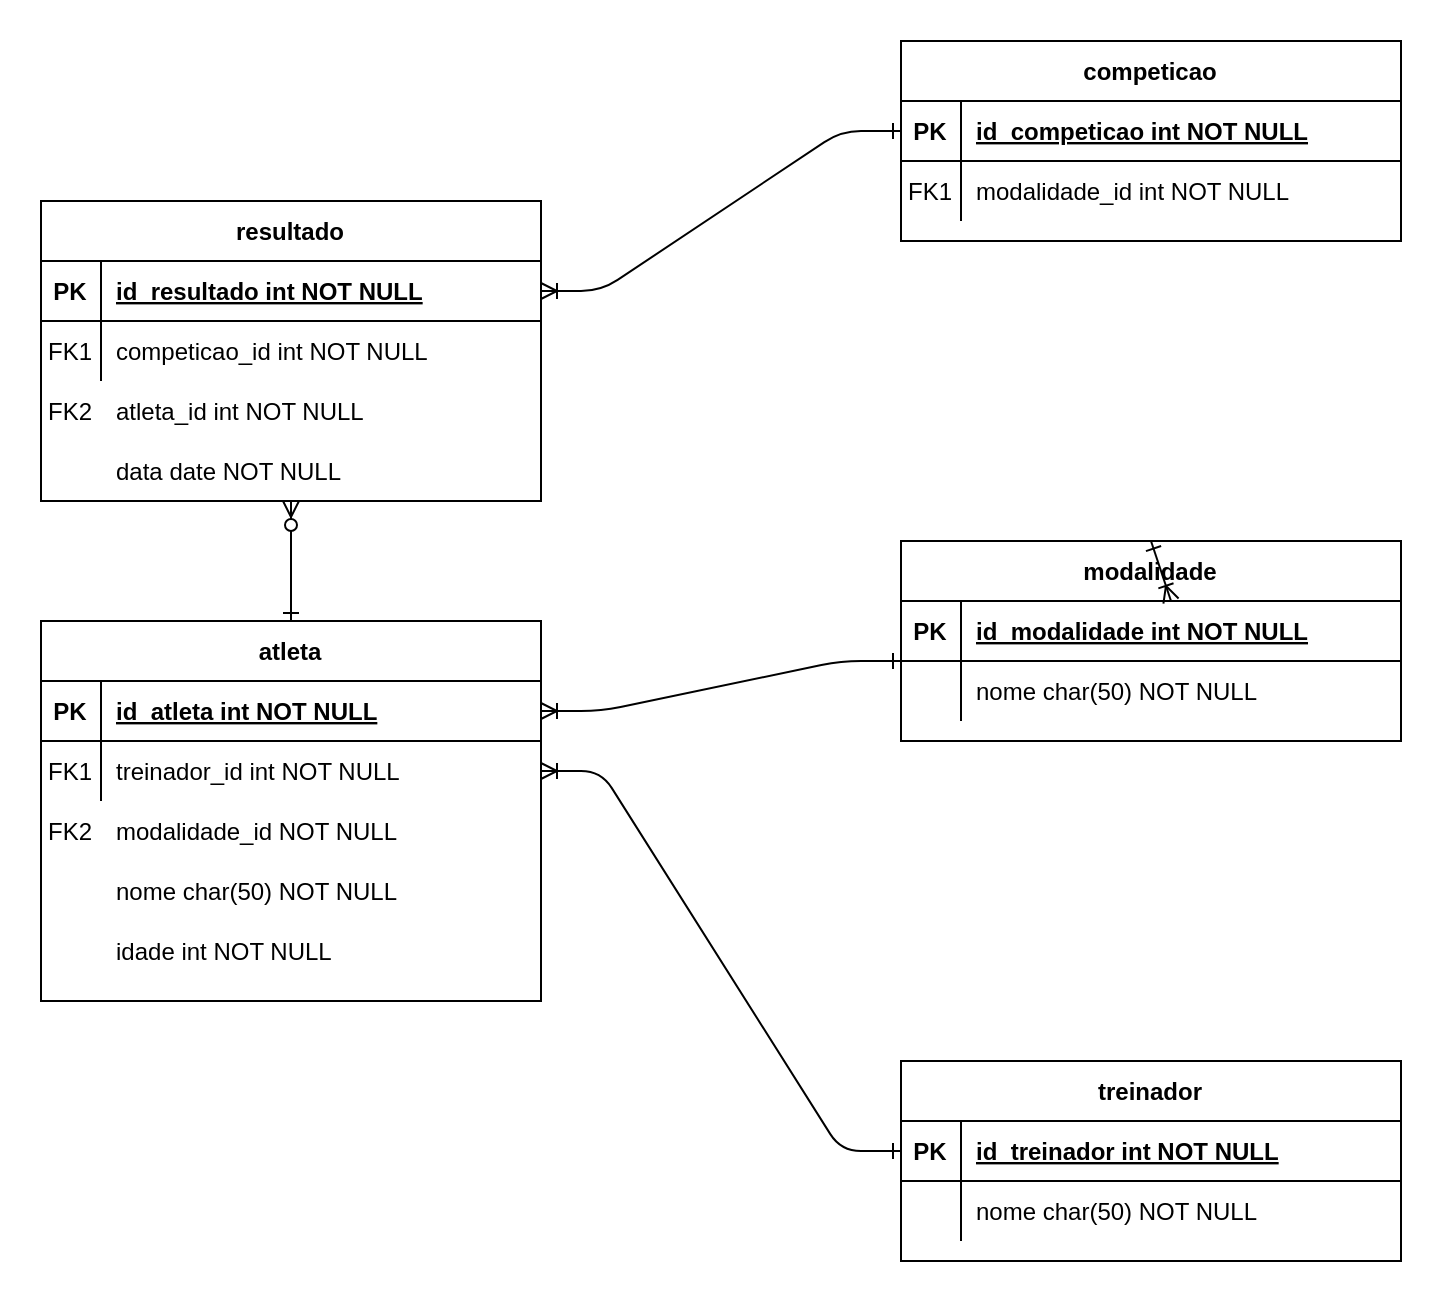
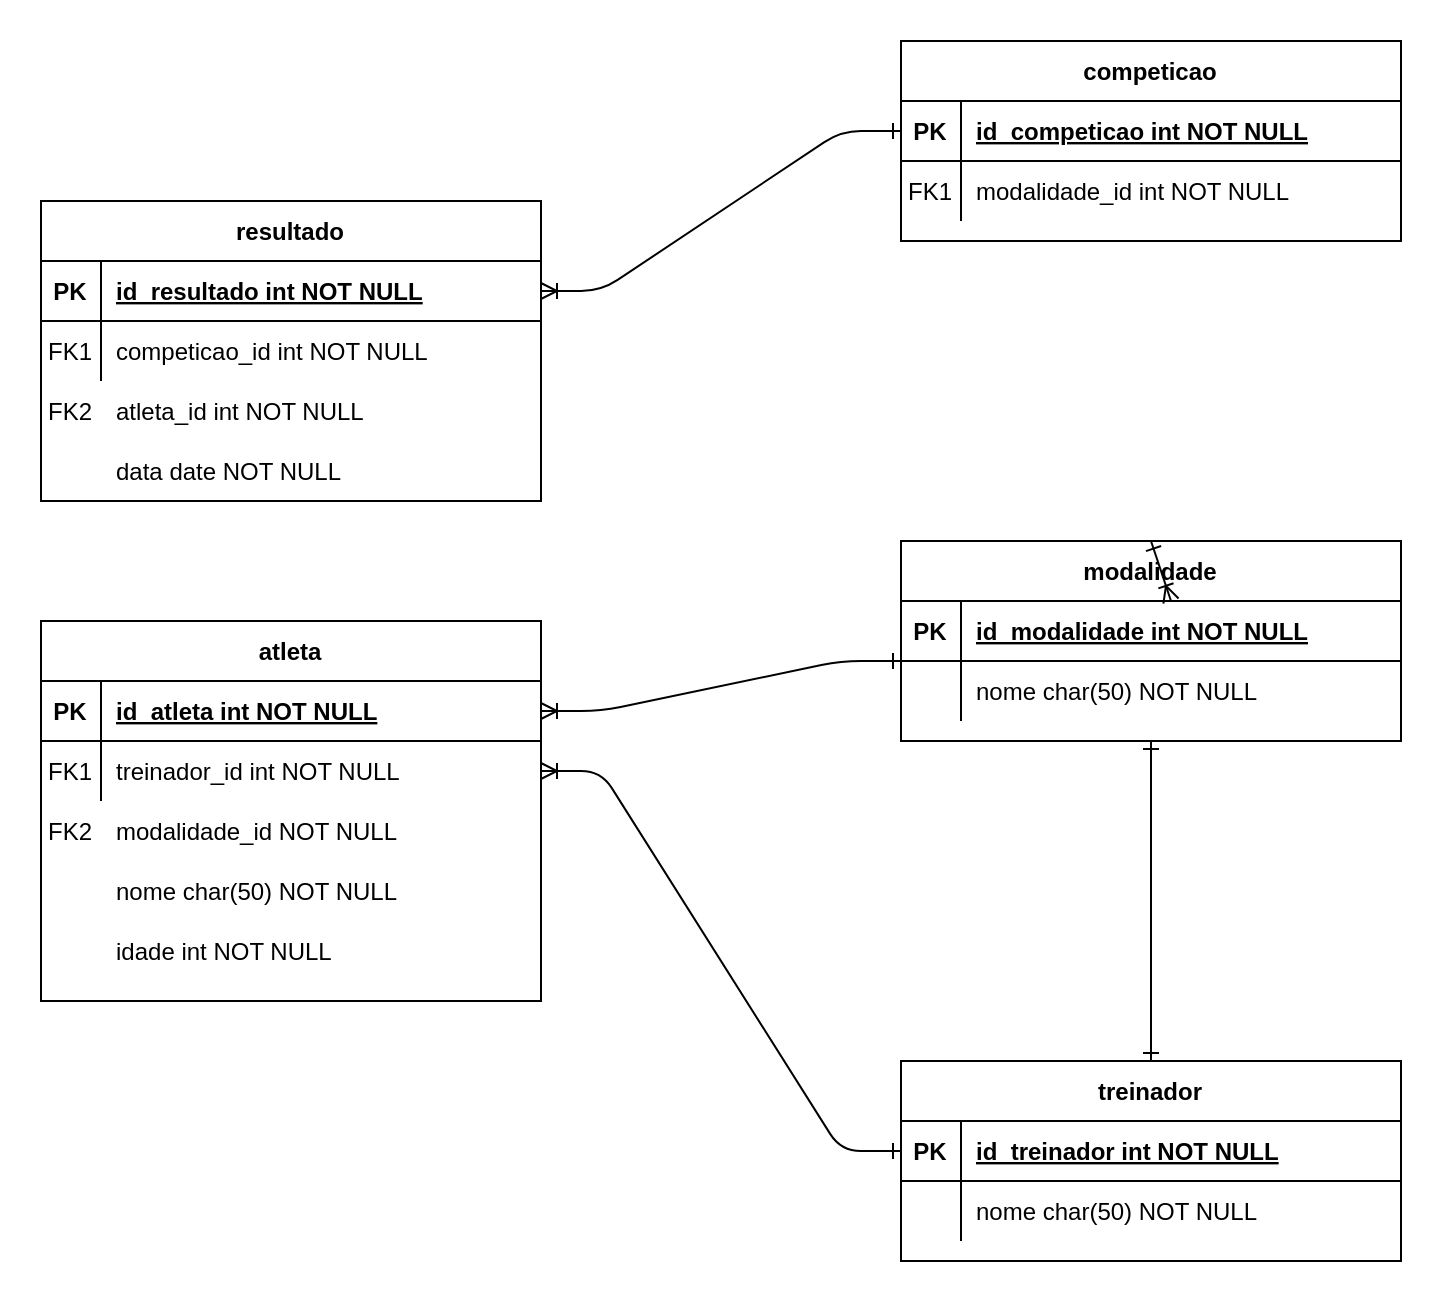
  <mxCell id="0" />
  <mxCell id="1" parent="0" />
  <mxCell id="2" value="modalidade" style="shape=table;startSize=30;container=1;collapsible=1;childLayout=tableLayout;fixedRows=1;rowLines=0;fontStyle=1;align=center;resizeLast=1;" parent="1" vertex="1"><mxGeometry x="450" y="270" width="250" height="100" as="geometry" /></mxCell>
  <mxCell id="3" value="" style="shape=partialRectangle;collapsible=0;dropTarget=0;pointerEvents=0;fillColor=none;points=[[0,0.5],[1,0.5]];portConstraint=eastwest;top=0;left=0;right=0;bottom=1;" parent="2" vertex="1"><mxGeometry y="30" width="250" height="30" as="geometry" /></mxCell>
  <mxCell id="4" value="PK" style="shape=partialRectangle;overflow=hidden;connectable=0;fillColor=none;top=0;left=0;bottom=0;right=0;fontStyle=1;" parent="3" vertex="1"><mxGeometry width="30" height="30" as="geometry" /></mxCell>
  <mxCell id="5" value="id_modalidade int NOT NULL " style="shape=partialRectangle;overflow=hidden;connectable=0;fillColor=none;top=0;left=0;bottom=0;right=0;align=left;spacingLeft=6;fontStyle=5;" parent="3" vertex="1"><mxGeometry x="30" width="220" height="30" as="geometry" /></mxCell>
  <mxCell id="6" value="" style="shape=partialRectangle;collapsible=0;dropTarget=0;pointerEvents=0;fillColor=none;points=[[0,0.5],[1,0.5]];portConstraint=eastwest;top=0;left=0;right=0;bottom=0;" parent="2" vertex="1"><mxGeometry y="60" width="250" height="30" as="geometry" /></mxCell>
  <mxCell id="7" value="" style="shape=partialRectangle;overflow=hidden;connectable=0;fillColor=none;top=0;left=0;bottom=0;right=0;" parent="6" vertex="1"><mxGeometry width="30" height="30" as="geometry" /></mxCell>
  <mxCell id="8" value="nome char(50) NOT NULL" style="shape=partialRectangle;overflow=hidden;connectable=0;fillColor=none;top=0;left=0;bottom=0;right=0;align=left;spacingLeft=6;" parent="6" vertex="1"><mxGeometry x="30" width="220" height="30" as="geometry" /></mxCell>
  <mxCell id="9" value="competicao" style="shape=table;startSize=30;container=1;collapsible=1;childLayout=tableLayout;fixedRows=1;rowLines=0;fontStyle=1;align=center;resizeLast=1;" parent="1" vertex="1"><mxGeometry x="450" y="20" width="250" height="100" as="geometry" /></mxCell>
  <mxCell id="10" value="" style="shape=partialRectangle;collapsible=0;dropTarget=0;pointerEvents=0;fillColor=none;points=[[0,0.5],[1,0.5]];portConstraint=eastwest;top=0;left=0;right=0;bottom=1;" parent="9" vertex="1"><mxGeometry y="30" width="250" height="30" as="geometry" /></mxCell>
  <mxCell id="11" value="PK" style="shape=partialRectangle;overflow=hidden;connectable=0;fillColor=none;top=0;left=0;bottom=0;right=0;fontStyle=1;" parent="10" vertex="1"><mxGeometry width="30" height="30" as="geometry" /></mxCell>
  <mxCell id="12" value="id_competicao int NOT NULL " style="shape=partialRectangle;overflow=hidden;connectable=0;fillColor=none;top=0;left=0;bottom=0;right=0;align=left;spacingLeft=6;fontStyle=5;" parent="10" vertex="1"><mxGeometry x="30" width="220" height="30" as="geometry" /></mxCell>
  <mxCell id="13" value="" style="shape=partialRectangle;collapsible=0;dropTarget=0;pointerEvents=0;fillColor=none;points=[[0,0.5],[1,0.5]];portConstraint=eastwest;top=0;left=0;right=0;bottom=0;" parent="9" vertex="1"><mxGeometry y="60" width="250" height="30" as="geometry" /></mxCell>
  <mxCell id="14" value="FK1" style="shape=partialRectangle;overflow=hidden;connectable=0;fillColor=none;top=0;left=0;bottom=0;right=0;" parent="13" vertex="1"><mxGeometry width="30" height="30" as="geometry" /></mxCell>
  <mxCell id="15" value="modalidade_id int NOT NULL" style="shape=partialRectangle;overflow=hidden;connectable=0;fillColor=none;top=0;left=0;bottom=0;right=0;align=left;spacingLeft=6;" parent="13" vertex="1"><mxGeometry x="30" width="220" height="30" as="geometry" /></mxCell>
  <mxCell id="16" value="atleta" style="shape=table;startSize=30;container=1;collapsible=1;childLayout=tableLayout;fixedRows=1;rowLines=0;fontStyle=1;align=center;resizeLast=1;" vertex="1" parent="1"><mxGeometry x="20" y="310" width="250" height="190" as="geometry" /></mxCell>
  <mxCell id="17" value="" style="shape=partialRectangle;collapsible=0;dropTarget=0;pointerEvents=0;fillColor=none;points=[[0,0.5],[1,0.5]];portConstraint=eastwest;top=0;left=0;right=0;bottom=1;" vertex="1" parent="16"><mxGeometry y="30" width="250" height="30" as="geometry" /></mxCell>
  <mxCell id="18" value="PK" style="shape=partialRectangle;overflow=hidden;connectable=0;fillColor=none;top=0;left=0;bottom=0;right=0;fontStyle=1;" vertex="1" parent="17"><mxGeometry width="30" height="30" as="geometry" /></mxCell>
  <mxCell id="19" value="id_atleta int NOT NULL " style="shape=partialRectangle;overflow=hidden;connectable=0;fillColor=none;top=0;left=0;bottom=0;right=0;align=left;spacingLeft=6;fontStyle=5;" vertex="1" parent="17"><mxGeometry x="30" width="220" height="30" as="geometry" /></mxCell>
  <mxCell id="20" value="" style="shape=partialRectangle;collapsible=0;dropTarget=0;pointerEvents=0;fillColor=none;points=[[0,0.5],[1,0.5]];portConstraint=eastwest;top=0;left=0;right=0;bottom=0;" vertex="1" parent="16"><mxGeometry y="60" width="250" height="30" as="geometry" /></mxCell>
  <mxCell id="21" value="FK1" style="shape=partialRectangle;overflow=hidden;connectable=0;fillColor=none;top=0;left=0;bottom=0;right=0;" vertex="1" parent="20"><mxGeometry width="30" height="30" as="geometry" /></mxCell>
  <mxCell id="22" value="treinador_id int NOT NULL" style="shape=partialRectangle;overflow=hidden;connectable=0;fillColor=none;top=0;left=0;bottom=0;right=0;align=left;spacingLeft=6;" vertex="1" parent="20"><mxGeometry x="30" width="220" height="30" as="geometry" /></mxCell>
  <mxCell id="23" value="treinador" style="shape=table;startSize=30;container=1;collapsible=1;childLayout=tableLayout;fixedRows=1;rowLines=0;fontStyle=1;align=center;resizeLast=1;" vertex="1" parent="1"><mxGeometry x="450" y="530" width="250" height="100" as="geometry" /></mxCell>
  <mxCell id="24" value="" style="shape=partialRectangle;collapsible=0;dropTarget=0;pointerEvents=0;fillColor=none;points=[[0,0.5],[1,0.5]];portConstraint=eastwest;top=0;left=0;right=0;bottom=1;" vertex="1" parent="23"><mxGeometry y="30" width="250" height="30" as="geometry" /></mxCell>
  <mxCell id="25" value="PK" style="shape=partialRectangle;overflow=hidden;connectable=0;fillColor=none;top=0;left=0;bottom=0;right=0;fontStyle=1;" vertex="1" parent="24"><mxGeometry width="30" height="30" as="geometry" /></mxCell>
  <mxCell id="26" value="id_treinador int NOT NULL " style="shape=partialRectangle;overflow=hidden;connectable=0;fillColor=none;top=0;left=0;bottom=0;right=0;align=left;spacingLeft=6;fontStyle=5;" vertex="1" parent="24"><mxGeometry x="30" width="220" height="30" as="geometry" /></mxCell>
  <mxCell id="27" value="" style="shape=partialRectangle;collapsible=0;dropTarget=0;pointerEvents=0;fillColor=none;points=[[0,0.5],[1,0.5]];portConstraint=eastwest;top=0;left=0;right=0;bottom=0;" vertex="1" parent="23"><mxGeometry y="60" width="250" height="30" as="geometry" /></mxCell>
  <mxCell id="28" value="" style="shape=partialRectangle;overflow=hidden;connectable=0;fillColor=none;top=0;left=0;bottom=0;right=0;" vertex="1" parent="27"><mxGeometry width="30" height="30" as="geometry" /></mxCell>
  <mxCell id="29" value="nome char(50) NOT NULL" style="shape=partialRectangle;overflow=hidden;connectable=0;fillColor=none;top=0;left=0;bottom=0;right=0;align=left;spacingLeft=6;" vertex="1" parent="27"><mxGeometry x="30" width="220" height="30" as="geometry" /></mxCell>
  <mxCell id="30" value="" style="endArrow=ERoneToMany;startArrow=ERone;endFill=0;startFill=0;exitX=0.5;exitY=0;exitDx=0;exitDy=0;" edge="1" parent="1" source="2" target="5"><mxGeometry width="100" height="100" relative="1" as="geometry"><mxPoint x="410" y="170" as="sourcePoint" /><mxPoint x="570" y="120" as="targetPoint" /></mxGeometry></mxCell>
  <mxCell id="31" value="" style="edgeStyle=entityRelationEdgeStyle;endArrow=ERone;startArrow=ERoneToMany;endFill=0;startFill=0;entryX=0;entryY=0;entryDx=0;entryDy=0;exitX=1;exitY=0.5;exitDx=0;exitDy=0;entryPerimeter=0;" edge="1" parent="1" source="17" target="6"><mxGeometry width="100" height="100" relative="1" as="geometry"><mxPoint x="460" y="325" as="sourcePoint" /><mxPoint x="280" y="185" as="targetPoint" /></mxGeometry></mxCell>
+ <mxCell id="32" value="" style="endArrow=ERone;startArrow=ERone;endFill=0;startFill=0;entryX=0.5;entryY=0;entryDx=0;entryDy=0;exitX=0.5;exitY=1;exitDx=0;exitDy=0;" edge="1" parent="1" source="2" target="23"><mxGeometry width="100" height="100" relative="1" as="geometry"><mxPoint x="350" y="440" as="sourcePoint" /><mxPoint x="530" y="440" as="targetPoint" /></mxGeometry></mxCell>
  <mxCell id="33" value="" style="edgeStyle=entityRelationEdgeStyle;endArrow=ERone;startArrow=ERoneToMany;endFill=0;startFill=0;entryX=0;entryY=0.5;entryDx=0;entryDy=0;exitX=1;exitY=0.5;exitDx=0;exitDy=0;" edge="1" parent="1" source="20" target="24"><mxGeometry width="100" height="100" relative="1" as="geometry"><mxPoint x="140" y="410" as="sourcePoint" /><mxPoint x="390" y="570" as="targetPoint" /></mxGeometry></mxCell>
  <mxCell id="34" value="resultado" style="shape=table;startSize=30;container=1;collapsible=1;childLayout=tableLayout;fixedRows=1;rowLines=0;fontStyle=1;align=center;resizeLast=1;" vertex="1" parent="1"><mxGeometry x="20" y="100" width="250" height="150" as="geometry" /></mxCell>
  <mxCell id="35" value="" style="shape=partialRectangle;collapsible=0;dropTarget=0;pointerEvents=0;fillColor=none;points=[[0,0.5],[1,0.5]];portConstraint=eastwest;top=0;left=0;right=0;bottom=1;" vertex="1" parent="34"><mxGeometry y="30" width="250" height="30" as="geometry" /></mxCell>
  <mxCell id="36" value="PK" style="shape=partialRectangle;overflow=hidden;connectable=0;fillColor=none;top=0;left=0;bottom=0;right=0;fontStyle=1;" vertex="1" parent="35"><mxGeometry width="30" height="30" as="geometry" /></mxCell>
  <mxCell id="37" value="id_resultado int NOT NULL " style="shape=partialRectangle;overflow=hidden;connectable=0;fillColor=none;top=0;left=0;bottom=0;right=0;align=left;spacingLeft=6;fontStyle=5;" vertex="1" parent="35"><mxGeometry x="30" width="220" height="30" as="geometry" /></mxCell>
  <mxCell id="38" value="" style="shape=partialRectangle;collapsible=0;dropTarget=0;pointerEvents=0;fillColor=none;points=[[0,0.5],[1,0.5]];portConstraint=eastwest;top=0;left=0;right=0;bottom=0;" vertex="1" parent="34"><mxGeometry y="60" width="250" height="30" as="geometry" /></mxCell>
  <mxCell id="39" value="FK1" style="shape=partialRectangle;overflow=hidden;connectable=0;fillColor=none;top=0;left=0;bottom=0;right=0;" vertex="1" parent="38"><mxGeometry width="30" height="30" as="geometry" /></mxCell>
  <mxCell id="40" value="competicao_id int NOT NULL" style="shape=partialRectangle;overflow=hidden;connectable=0;fillColor=none;top=0;left=0;bottom=0;right=0;align=left;spacingLeft=6;" vertex="1" parent="38"><mxGeometry x="30" width="220" height="30" as="geometry" /></mxCell>
  <mxCell id="41" value="" style="edgeStyle=entityRelationEdgeStyle;endArrow=ERone;startArrow=ERoneToMany;endFill=0;startFill=0;entryX=0;entryY=0.5;entryDx=0;entryDy=0;exitX=1;exitY=0.5;exitDx=0;exitDy=0;" edge="1" parent="1" source="35" target="10"><mxGeometry width="100" height="100" relative="1" as="geometry"><mxPoint x="230" y="60" as="sourcePoint" /><mxPoint x="410" y="60" as="targetPoint" /></mxGeometry></mxCell>
- <mxCell id="42" value="" style="endArrow=ERone;startArrow=ERzeroToMany;endFill=0;startFill=1;exitX=0.5;exitY=1;exitDx=0;exitDy=0;entryX=0.5;entryY=0;entryDx=0;entryDy=0;" edge="1" parent="1" source="34" target="16"><mxGeometry width="100" height="100" relative="1" as="geometry"><mxPoint x="60" y="260" as="sourcePoint" /><mxPoint x="150" y="310" as="targetPoint" /></mxGeometry></mxCell>
  <mxCell id="43" value="" style="shape=partialRectangle;collapsible=0;dropTarget=0;pointerEvents=0;fillColor=none;points=[[0,0.5],[1,0.5]];portConstraint=eastwest;top=0;left=0;right=0;bottom=0;" vertex="1" parent="1"><mxGeometry x="20" y="460" width="250" height="30" as="geometry" /></mxCell>
  <mxCell id="44" value="" style="shape=partialRectangle;overflow=hidden;connectable=0;fillColor=none;top=0;left=0;bottom=0;right=0;" vertex="1" parent="43"><mxGeometry width="30" height="30" as="geometry" /></mxCell>
  <mxCell id="45" value="idade int NOT NULL" style="shape=partialRectangle;overflow=hidden;connectable=0;fillColor=none;top=0;left=0;bottom=0;right=0;align=left;spacingLeft=6;" vertex="1" parent="43"><mxGeometry x="30" width="220" height="30" as="geometry" /></mxCell>
  <mxCell id="46" value="" style="shape=partialRectangle;collapsible=0;dropTarget=0;pointerEvents=0;fillColor=none;points=[[0,0.5],[1,0.5]];portConstraint=eastwest;top=0;left=0;right=0;bottom=0;" vertex="1" parent="1"><mxGeometry x="20" y="190" width="250" height="30" as="geometry" /></mxCell>
  <mxCell id="47" value="FK2" style="shape=partialRectangle;overflow=hidden;connectable=0;fillColor=none;top=0;left=0;bottom=0;right=0;" vertex="1" parent="46"><mxGeometry width="30" height="30" as="geometry" /></mxCell>
  <mxCell id="48" value="atleta_id int NOT NULL" style="shape=partialRectangle;overflow=hidden;connectable=0;fillColor=none;top=0;left=0;bottom=0;right=0;align=left;spacingLeft=6;" vertex="1" parent="46"><mxGeometry x="30" width="220" height="30" as="geometry" /></mxCell>
  <mxCell id="49" value="" style="shape=partialRectangle;collapsible=0;dropTarget=0;pointerEvents=0;fillColor=none;points=[[0,0.5],[1,0.5]];portConstraint=eastwest;top=0;left=0;right=0;bottom=0;" vertex="1" parent="1"><mxGeometry x="20" y="220" width="250" height="30" as="geometry" /></mxCell>
  <mxCell id="50" value="" style="shape=partialRectangle;overflow=hidden;connectable=0;fillColor=none;top=0;left=0;bottom=0;right=0;" vertex="1" parent="49"><mxGeometry width="30" height="30" as="geometry" /></mxCell>
  <mxCell id="51" value="data date NOT NULL" style="shape=partialRectangle;overflow=hidden;connectable=0;fillColor=none;top=0;left=0;bottom=0;right=0;align=left;spacingLeft=6;" vertex="1" parent="49"><mxGeometry x="30" width="220" height="30" as="geometry" /></mxCell>
  <mxCell id="52" value="" style="shape=partialRectangle;collapsible=0;dropTarget=0;pointerEvents=0;fillColor=none;points=[[0,0.5],[1,0.5]];portConstraint=eastwest;top=0;left=0;right=0;bottom=0;" vertex="1" parent="1"><mxGeometry x="20" y="400" width="250" height="30" as="geometry" /></mxCell>
  <mxCell id="53" value="FK2" style="shape=partialRectangle;overflow=hidden;connectable=0;fillColor=none;top=0;left=0;bottom=0;right=0;" vertex="1" parent="52"><mxGeometry width="30" height="30" as="geometry" /></mxCell>
  <mxCell id="54" value="modalidade_id NOT NULL" style="shape=partialRectangle;overflow=hidden;connectable=0;fillColor=none;top=0;left=0;bottom=0;right=0;align=left;spacingLeft=6;" vertex="1" parent="52"><mxGeometry x="30" width="220" height="30" as="geometry" /></mxCell>
  <mxCell id="55" value="" style="shape=partialRectangle;collapsible=0;dropTarget=0;pointerEvents=0;fillColor=none;points=[[0,0.5],[1,0.5]];portConstraint=eastwest;top=0;left=0;right=0;bottom=0;" vertex="1" parent="1"><mxGeometry x="20" y="430" width="250" height="30" as="geometry" /></mxCell>
  <mxCell id="56" value="" style="shape=partialRectangle;overflow=hidden;connectable=0;fillColor=none;top=0;left=0;bottom=0;right=0;" vertex="1" parent="55"><mxGeometry width="30" height="30" as="geometry" /></mxCell>
  <mxCell id="57" value="nome char(50) NOT NULL" style="shape=partialRectangle;overflow=hidden;connectable=0;fillColor=none;top=0;left=0;bottom=0;right=0;align=left;spacingLeft=6;" vertex="1" parent="55"><mxGeometry x="30" width="220" height="30" as="geometry" /></mxCell>
